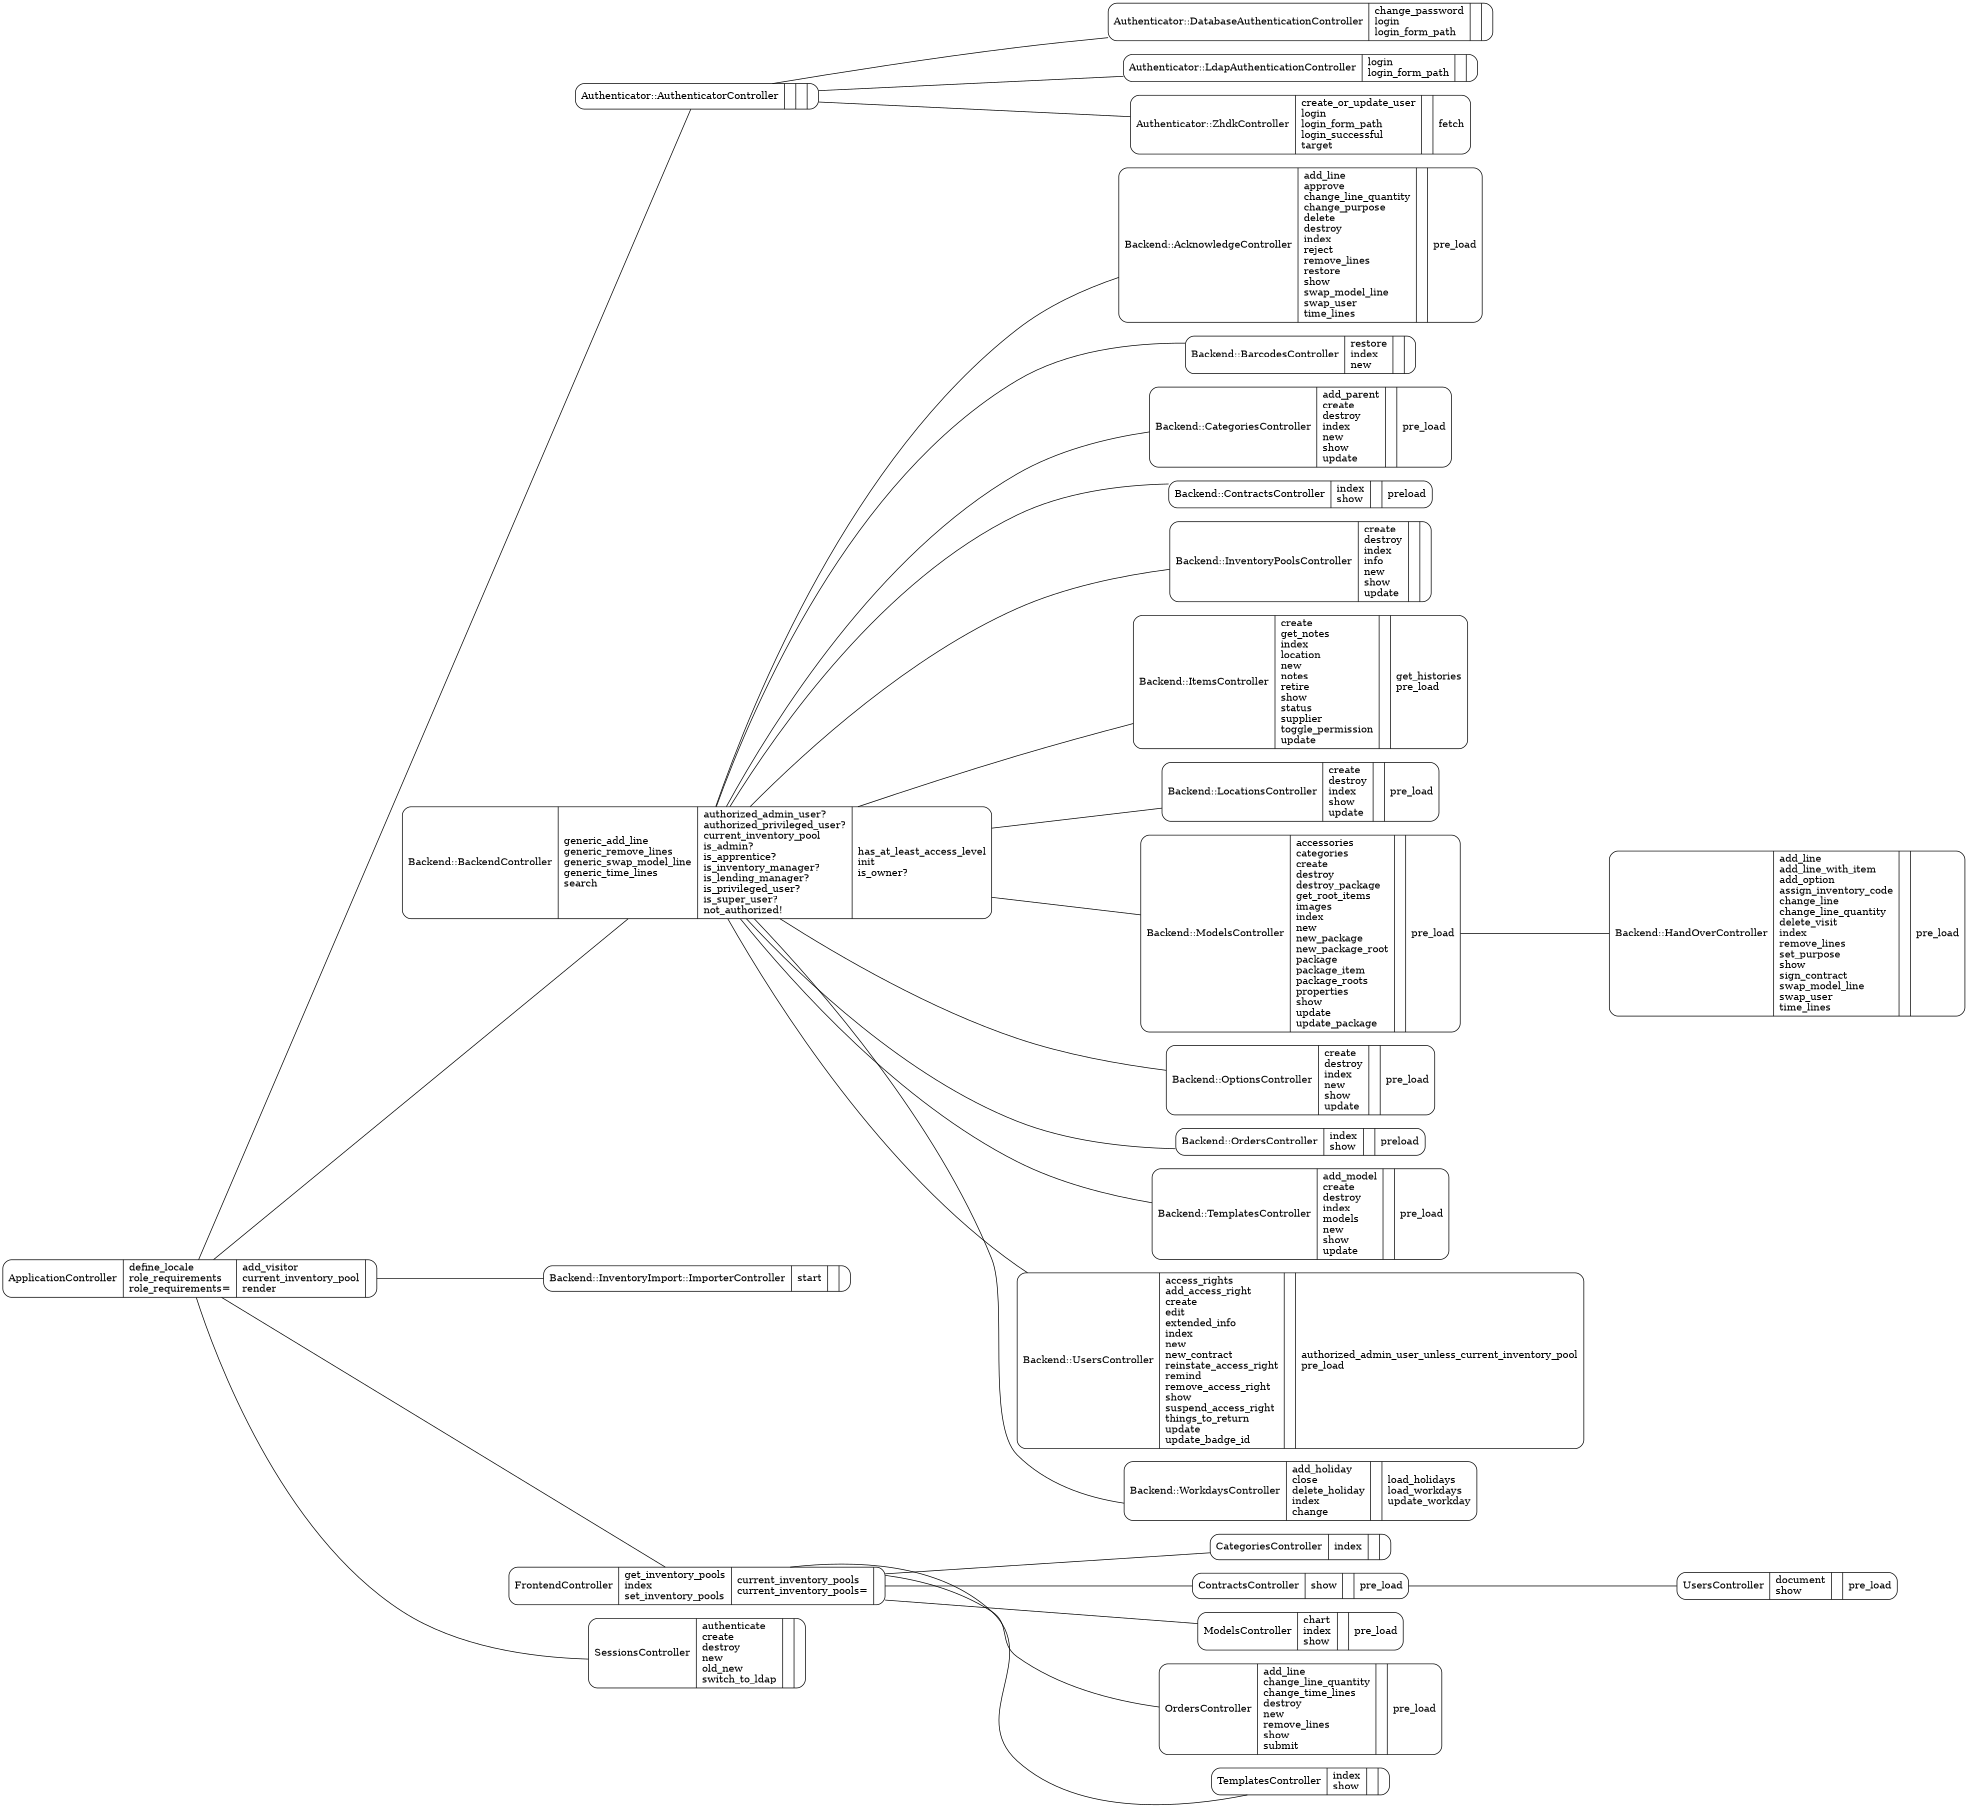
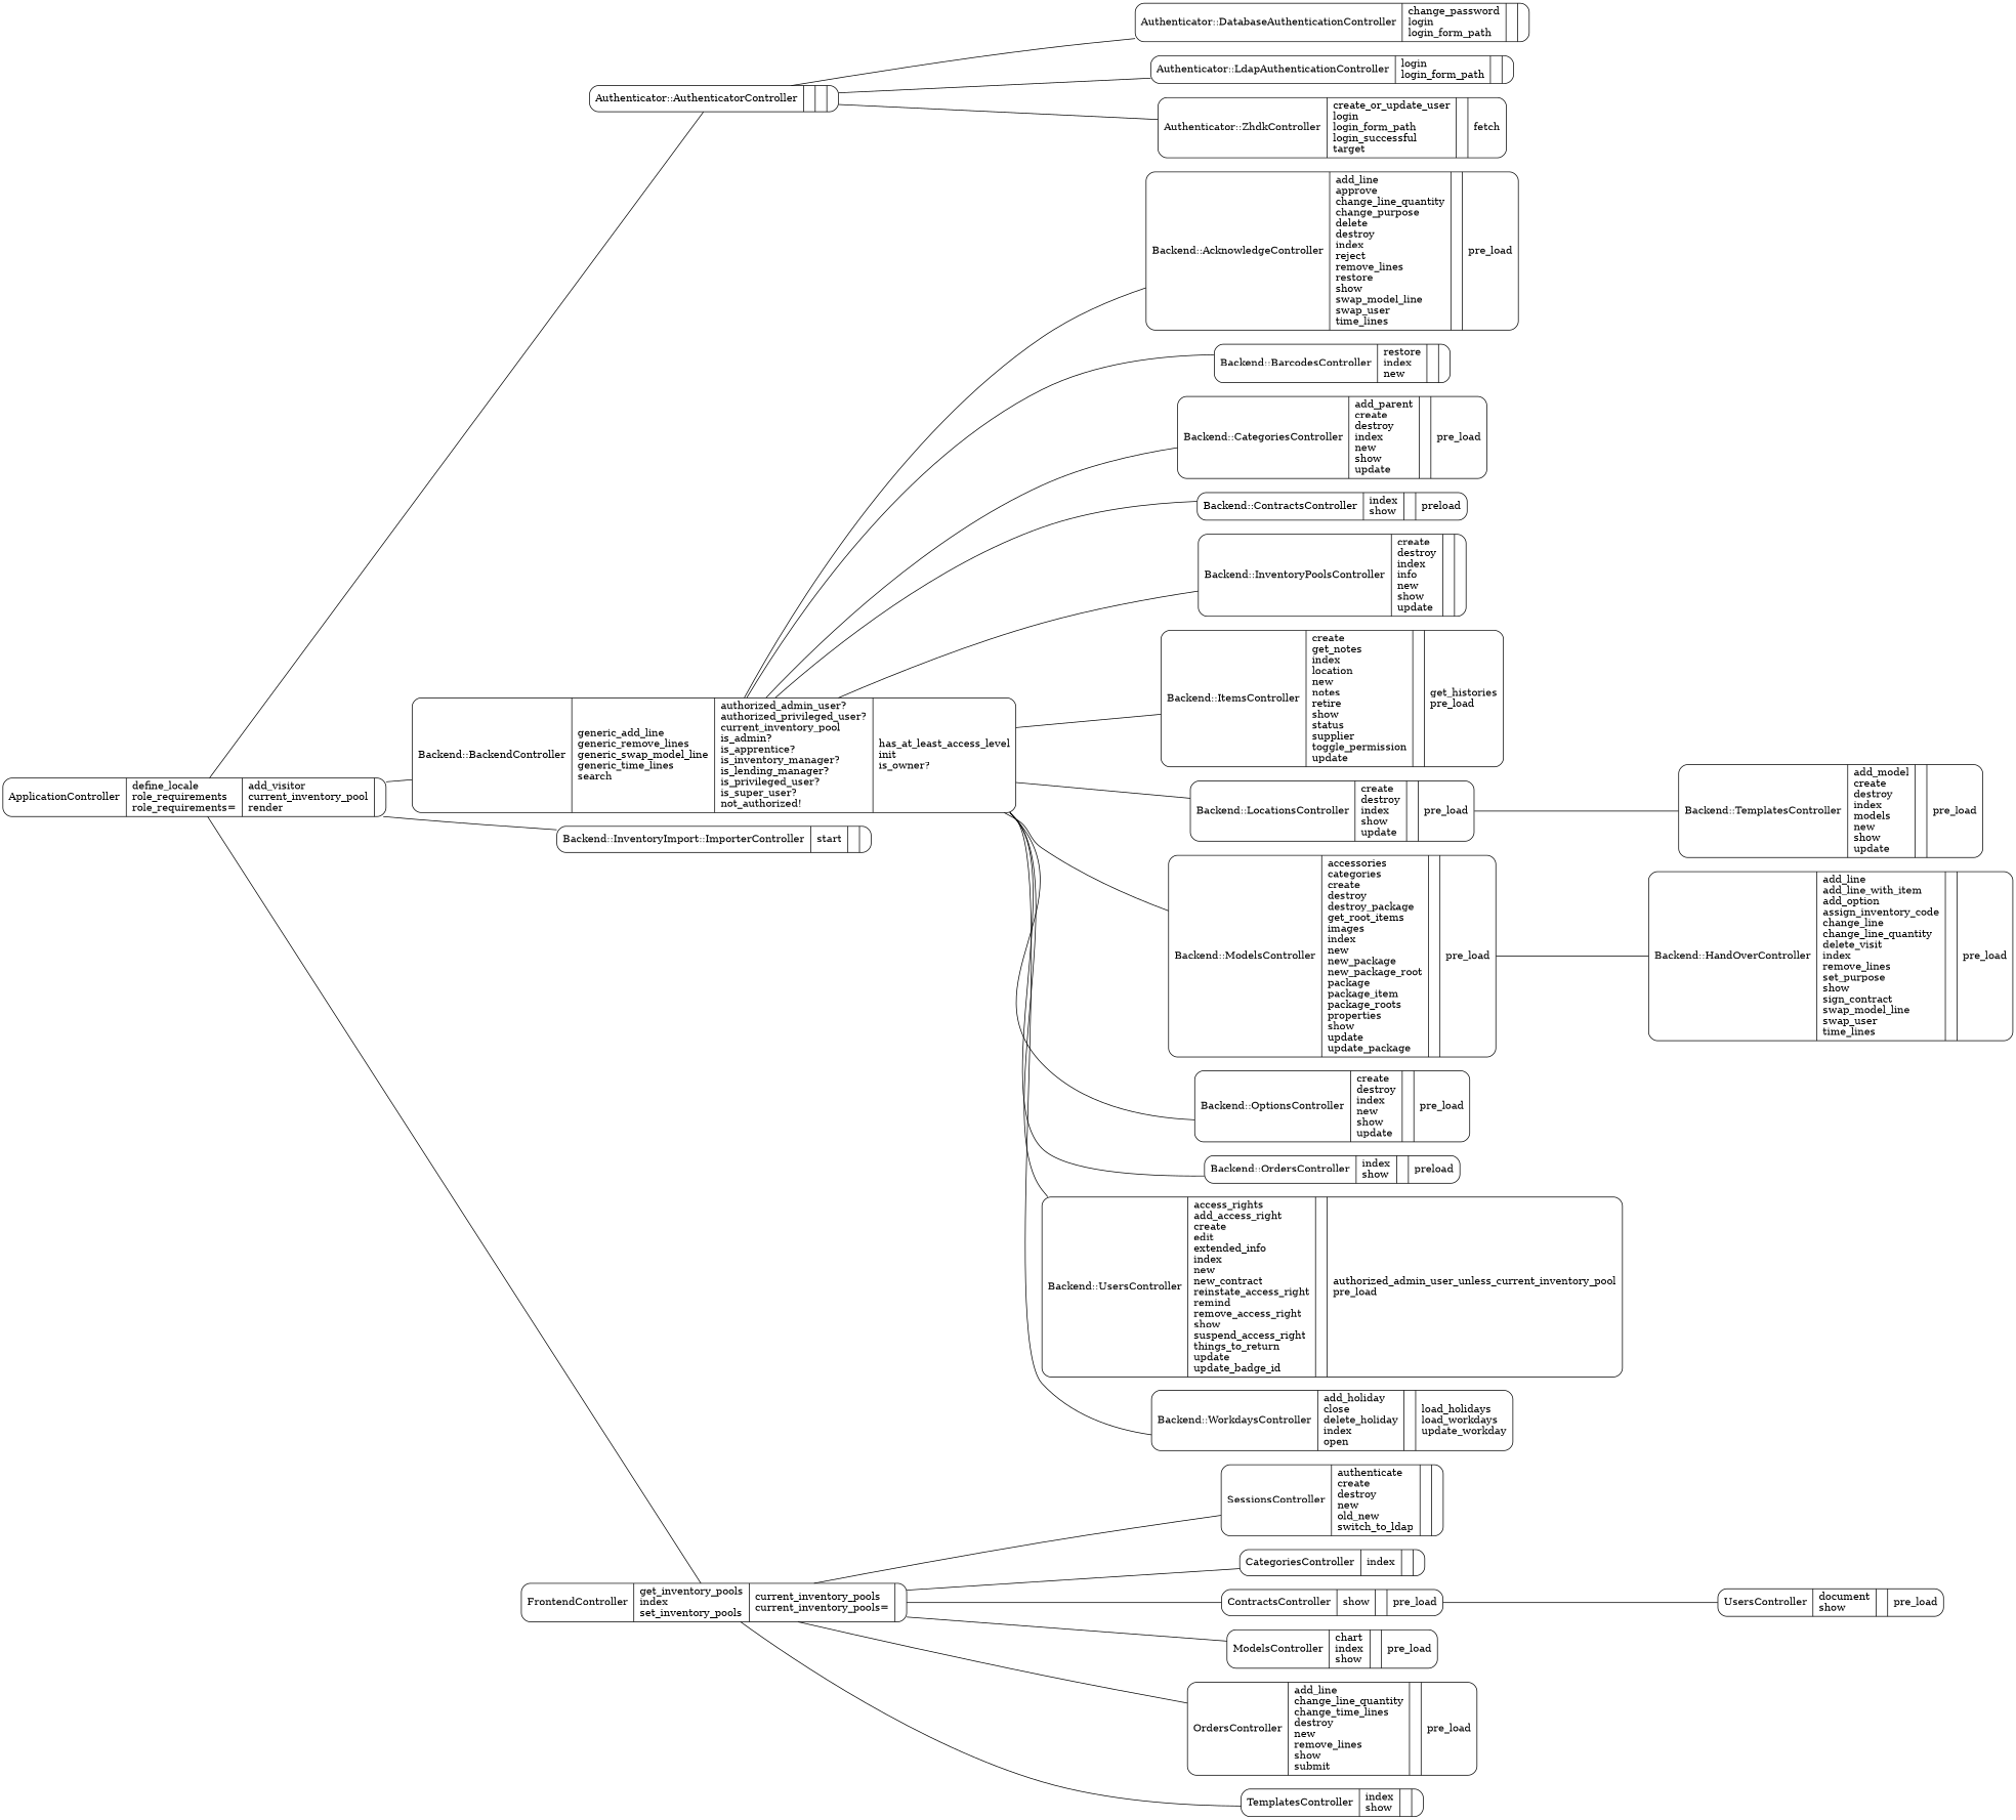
  digraph {
    rankdir=LR
    splines=true
    node [shape=Mrecord]
    edge [arrowhead=none arrowtail=onormal]
    n1 [label="{ApplicationController|define_locale\lrole_requirements\lrole_requirements=\l|add_visitor\lcurrent_inventory_pool\lrender\l|\l}"]
    n2 [label="{Authenticator::AuthenticatorController|\l|\l|\l}"]
    n3 [label="{Backend::BackendController|generic_add_line\lgeneric_remove_lines\lgeneric_swap_model_line\lgeneric_time_lines\lsearch\l|authorized_admin_user?\lauthorized_privileged_user?\lcurrent_inventory_pool\lis_admin?\lis_apprentice?\lis_inventory_manager?\lis_lending_manager?\lis_privileged_user?\lis_super_user?\lnot_authorized!\l|has_at_least_access_level\linit\lis_owner?\l}"]
    n4 [label="{Backend::InventoryImport::ImporterController|start\l|\l|\l}"]
    n5 [label="{FrontendController|get_inventory_pools\lindex\lset_inventory_pools\l|current_inventory_pools\lcurrent_inventory_pools=\l|\l}"]
    n6 [label="{SessionsController|authenticate\lcreate\ldestroy\lnew\lold_new\lswitch_to_ldap\l|\l|\l}"]
    n7 [label="{Authenticator::DatabaseAuthenticationController|change_password\llogin\llogin_form_path\l|\l|\l}"]
    n8 [label="{Authenticator::LdapAuthenticationController|login\llogin_form_path\l|\l|\l}"]
    n9 [label="{Authenticator::ZhdkController|create_or_update_user\llogin\llogin_form_path\llogin_successful\ltarget\l|\l|fetch\l}"]
    n10 [label="{Backend::AcknowledgeController|add_line\lapprove\lchange_line_quantity\lchange_purpose\ldelete\ldestroy\lindex\lreject\lremove_lines\lrestore\lshow\lswap_model_line\lswap_user\ltime_lines\l|\l|pre_load\l}"]
    n11 [label="{Backend::BarcodesController|restore\lindex\lnew\l|\l|\l}"]
    n12 [label="{Backend::CategoriesController|add_parent\lcreate\ldestroy\lindex\lnew\lshow\lupdate\l|\l|pre_load\l}"]
    n13 [label="{Backend::ContractsController|index\lshow\l|\l|preload\l}"]
    n14 [label="{Backend::InventoryPoolsController|create\ldestroy\lindex\linfo\lnew\lshow\lupdate\l|\l|\l}"]
    n15 [label="{Backend::ItemsController|create\lget_notes\lindex\llocation\lnew\lnotes\lretire\lshow\lstatus\lsupplier\ltoggle_permission\lupdate\l|\l|get_histories\lpre_load\l}"]
    n16 [label="{Backend::LocationsController|create\ldestroy\lindex\lshow\lupdate\l|\l|pre_load\l}"]
    n17 [label="{Backend::ModelsController|accessories\lcategories\lcreate\ldestroy\ldestroy_package\lget_root_items\limages\lindex\lnew\lnew_package\lnew_package_root\lpackage\lpackage_item\lpackage_roots\lproperties\lshow\lupdate\lupdate_package\l|\l|pre_load\l}"]
    n18 [label="{Backend::OptionsController|create\ldestroy\lindex\lnew\lshow\lupdate\l|\l|pre_load\l}"]
    n19 [label="{Backend::OrdersController|index\lshow\l|\l|preload\l}"]
    n20 [label="{Backend::TemplatesController|add_model\lcreate\ldestroy\lindex\lmodels\lnew\lshow\lupdate\l|\l|pre_load\l}"]
    n21 [label="{Backend::UsersController|access_rights\ladd_access_right\lcreate\ledit\lextended_info\lindex\lnew\lnew_contract\lreinstate_access_right\lremind\lremove_access_right\lshow\lsuspend_access_right\lthings_to_return\lupdate\lupdate_badge_id\l|\l|authorized_admin_user_unless_current_inventory_pool\lpre_load\l}"]
-   n22 [label="{Backend::WorkdaysController|add_holiday\lclose\ldelete_holiday\lindex\lchange\l|\l|load_holidays\lload_workdays\lupdate_workday\l}"]
+   n22 [label="{Backend::WorkdaysController|add_holiday\lclose\ldelete_holiday\lindex\lopen\l|\l|load_holidays\lload_workdays\lupdate_workday\l}"]
    n23 [label="{CategoriesController|index\l|\l|\l}"]
    n24 [label="{ContractsController|show\l|\l|pre_load\l}"]
    n25 [label="{ModelsController|chart\lindex\lshow\l|\l|pre_load\l}"]
    n26 [label="{OrdersController|add_line\lchange_line_quantity\lchange_time_lines\ldestroy\lnew\lremove_lines\lshow\lsubmit\l|\l|pre_load\l}"]
    n27 [label="{TemplatesController|index\lshow\l|\l|\l}"]
    n28 [label="{Backend::HandOverController|add_line\ladd_line_with_item\ladd_option\lassign_inventory_code\lchange_line\lchange_line_quantity\ldelete_visit\lindex\lremove_lines\lset_purpose\lshow\lsign_contract\lswap_model_line\lswap_user\ltime_lines\l|\l|pre_load\l}"]
    n29 [label="{UsersController|document\lshow\l|\l|pre_load\l}"]
    n1 -> n2
    n1 -> n3
    n1 -> n4
    n1 -> n5
-   n1 -> n6
+   n5 -> n6
    n2 -> n7
    n2 -> n8
    n2 -> n9
    n3 -> n10
    n3 -> n11
    n3 -> n12
    n3 -> n13
    n3 -> n14
    n3 -> n15
    n3 -> n16
    n3 -> n17
    n3 -> n18
    n3 -> n19
-   n3 -> n20
+   n16 -> n20
    n3 -> n21
    n3 -> n22
    n5 -> n23
    n5 -> n24
    n5 -> n25
    n5 -> n26
    n5 -> n27
    n17 -> n28
    n24 -> n29
  }
